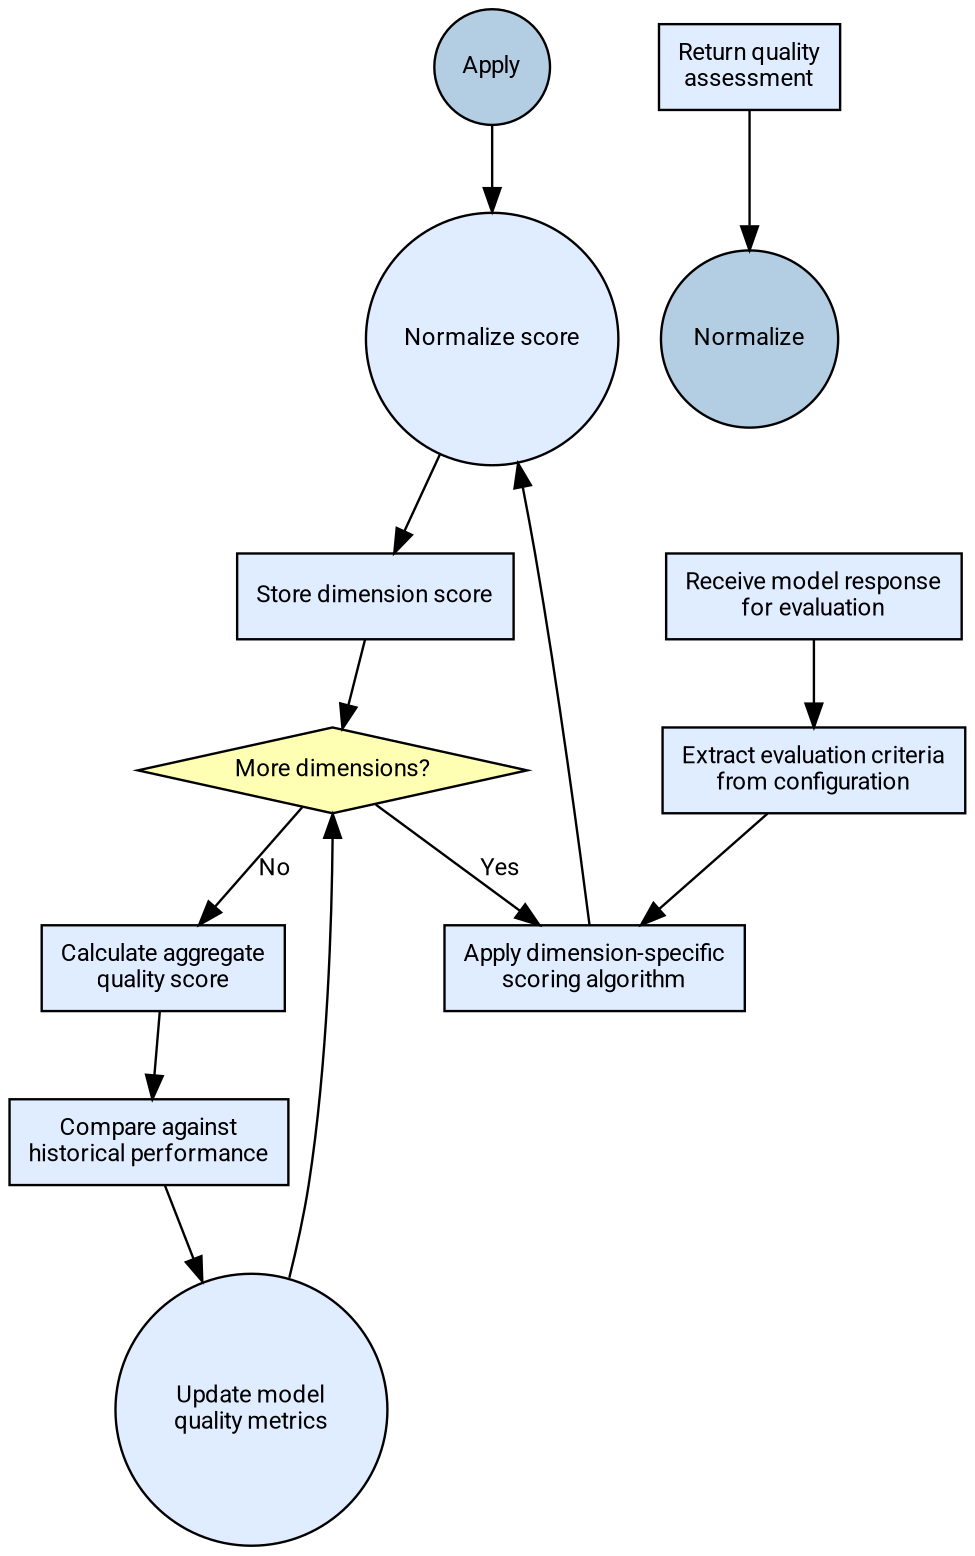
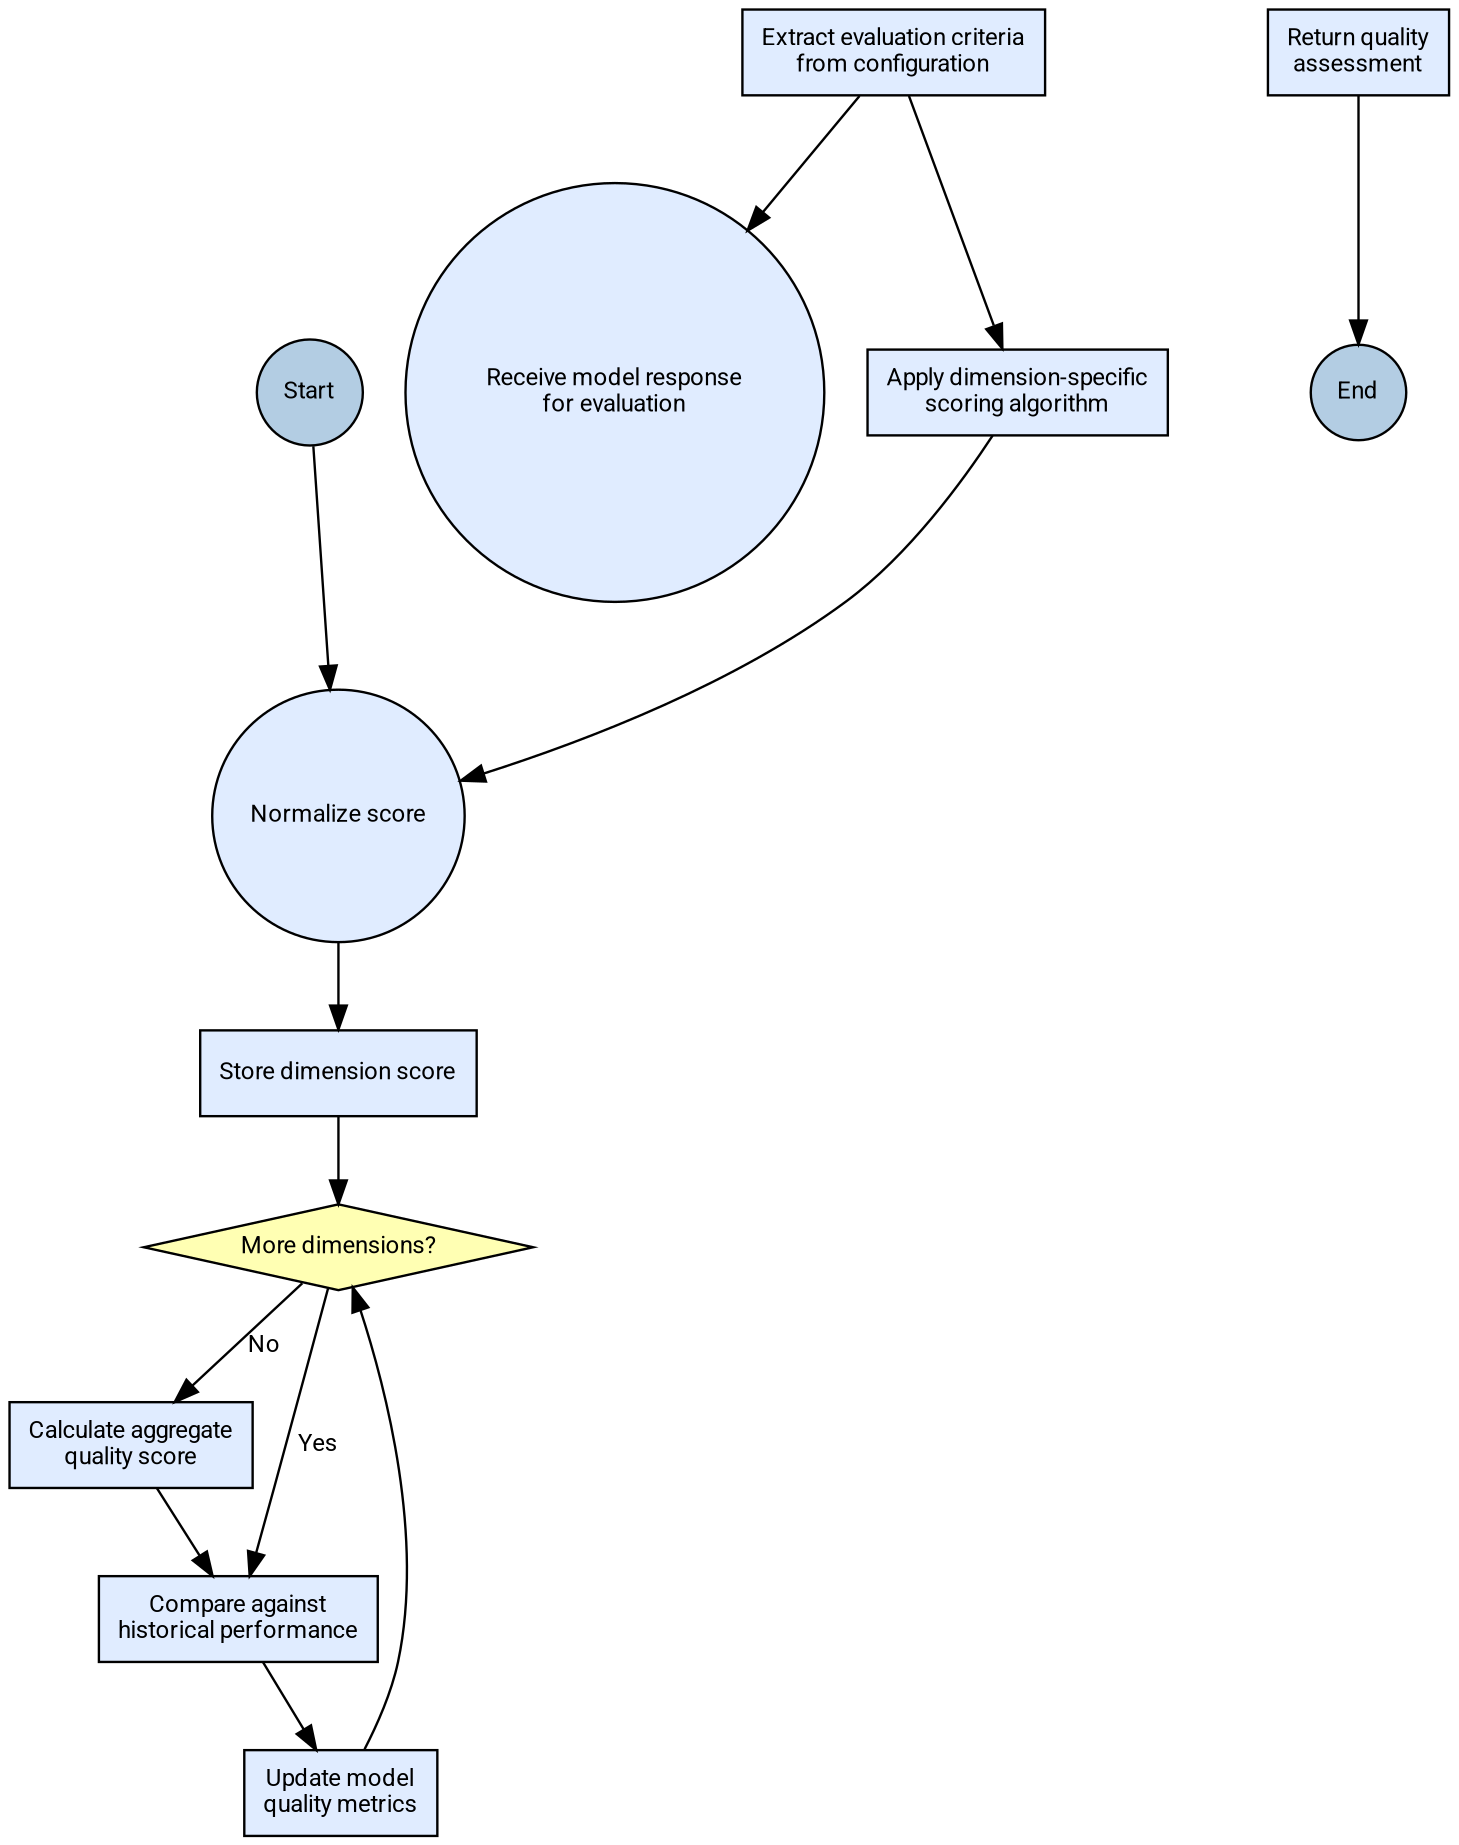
  digraph {
    fontname=Roboto
    rankdir=TB
    node [fillcolor="#E0ECFF" fontname=Roboto fontsize=10 shape=rectangle style=filled]
    edge [fontname=Roboto fontsize=10]
-   n1 [fillcolor="#B3CDE3" label=Apply shape=circle]
+   n1 [fillcolor="#B3CDE3" label=Start shape=circle]
    n2 [label="Normalize score" shape=circle]
-   n3 [label="Receive model response\nfor evaluation"]
+   n3 [label="Receive model response\nfor evaluation" shape=circle]
    n4 [label="Extract evaluation criteria\nfrom configuration"]
    n5 [label="Apply dimension-specific\nscoring algorithm"]
    n6 [label="Store dimension score"]
    n7 [fillcolor="#FFFFB3" label="More dimensions?" shape=diamond]
    n8 [label="Calculate aggregate\nquality score"]
    n9 [label="Compare against\nhistorical performance"]
-   n10 [label="Update model\nquality metrics" shape=circle]
+   n10 [label="Update model\nquality metrics"]
    n11 [label="Return quality\nassessment"]
-   n12 [fillcolor="#B3CDE3" label=Normalize shape=circle]
+   n12 [fillcolor="#B3CDE3" label=End shape=circle]
    n1 -> n2
    n2 -> n6
-   n3 -> n4
+   n4 -> n3
    n4 -> n5
    n5 -> n2
    n6 -> n7
-   n7 -> n5 [label=Yes]
+   n7 -> n9 [label=Yes]
    n7 -> n8 [label=No]
    n8 -> n9
    n9 -> n10
    n10 -> n7
    n11 -> n12
  }
